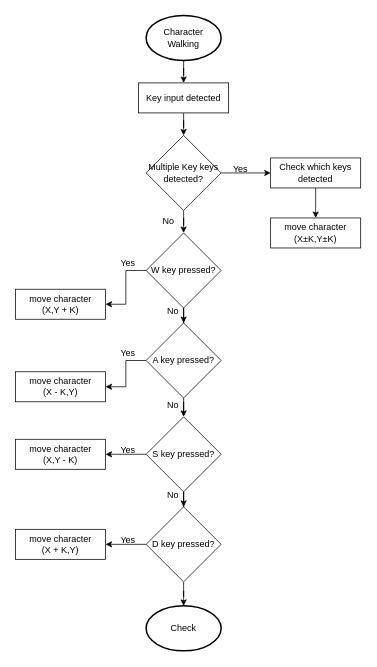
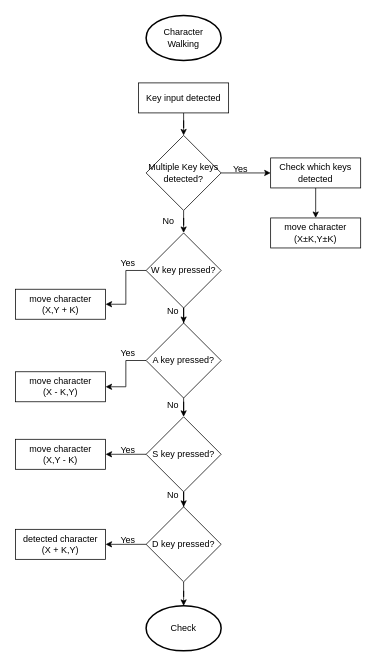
  <mxCell id="0" />
  <mxCell id="1" parent="0" />
- <mxCell id="2" value="" style="edgeStyle=orthogonalEdgeStyle;rounded=0;orthogonalLoop=1;jettySize=auto;html=1;" parent="1" source="3" target="5" edge="1"><mxGeometry relative="1" as="geometry" /></mxCell>
  <mxCell id="3" value="Character Walking" style="strokeWidth=2;html=1;shape=mxgraph.flowchart.start_1;whiteSpace=wrap;" parent="1" vertex="1"><mxGeometry x="194" y="20" width="100" height="60" as="geometry" /></mxCell>
  <mxCell id="4" value="" style="edgeStyle=orthogonalEdgeStyle;rounded=0;orthogonalLoop=1;jettySize=auto;html=1;" parent="1" source="5" target="28" edge="1"><mxGeometry relative="1" as="geometry" /></mxCell>
  <mxCell id="5" value="Key input detected" style="rounded=0;whiteSpace=wrap;html=1;" parent="1" vertex="1"><mxGeometry x="184" y="110" width="120" height="40" as="geometry" /></mxCell>
  <mxCell id="6" value="" style="edgeStyle=orthogonalEdgeStyle;rounded=0;orthogonalLoop=1;jettySize=auto;html=1;" parent="1" source="8" target="9" edge="1"><mxGeometry relative="1" as="geometry" /></mxCell>
  <mxCell id="7" value="" style="edgeStyle=orthogonalEdgeStyle;rounded=0;orthogonalLoop=1;jettySize=auto;html=1;" parent="1" source="8" target="13" edge="1"><mxGeometry relative="1" as="geometry" /></mxCell>
  <mxCell id="8" value="W key pressed?" style="rhombus;whiteSpace=wrap;html=1;" parent="1" vertex="1"><mxGeometry x="194" y="310" width="100" height="100" as="geometry" /></mxCell>
  <mxCell id="9" value="move character &lt;br&gt;(X,Y + K)" style="rounded=0;whiteSpace=wrap;html=1;" parent="1" vertex="1"><mxGeometry x="20" y="385" width="120" height="40" as="geometry" /></mxCell>
  <mxCell id="10" value="Yes" style="text;html=1;strokeColor=none;fillColor=none;align=center;verticalAlign=middle;whiteSpace=wrap;rounded=0;" parent="1" vertex="1"><mxGeometry x="140" y="335" width="60" height="30" as="geometry" /></mxCell>
  <mxCell id="11" value="" style="edgeStyle=orthogonalEdgeStyle;rounded=0;orthogonalLoop=1;jettySize=auto;html=1;" parent="1" source="13" target="14" edge="1"><mxGeometry relative="1" as="geometry" /></mxCell>
  <mxCell id="12" value="" style="edgeStyle=orthogonalEdgeStyle;rounded=0;orthogonalLoop=1;jettySize=auto;html=1;" parent="1" source="13" target="18" edge="1"><mxGeometry relative="1" as="geometry" /></mxCell>
  <mxCell id="13" value="A key pressed?" style="rhombus;whiteSpace=wrap;html=1;" parent="1" vertex="1"><mxGeometry x="194" y="430" width="100" height="100" as="geometry" /></mxCell>
  <mxCell id="14" value="move character &lt;br&gt;(X - K,Y)" style="rounded=0;whiteSpace=wrap;html=1;" parent="1" vertex="1"><mxGeometry x="20" y="495" width="120" height="40" as="geometry" /></mxCell>
  <mxCell id="15" value="Yes" style="text;html=1;strokeColor=none;fillColor=none;align=center;verticalAlign=middle;whiteSpace=wrap;rounded=0;" parent="1" vertex="1"><mxGeometry x="140" y="455" width="60" height="30" as="geometry" /></mxCell>
  <mxCell id="16" value="" style="edgeStyle=orthogonalEdgeStyle;rounded=0;orthogonalLoop=1;jettySize=auto;html=1;" parent="1" source="18" target="19" edge="1"><mxGeometry relative="1" as="geometry" /></mxCell>
  <mxCell id="17" value="" style="edgeStyle=orthogonalEdgeStyle;rounded=0;orthogonalLoop=1;jettySize=auto;html=1;" parent="1" source="18" target="23" edge="1"><mxGeometry relative="1" as="geometry" /></mxCell>
  <mxCell id="18" value="S key pressed?" style="rhombus;whiteSpace=wrap;html=1;" parent="1" vertex="1"><mxGeometry x="194" y="555" width="100" height="100" as="geometry" /></mxCell>
  <mxCell id="19" value="move character &lt;br&gt;(X,Y - K)" style="rounded=0;whiteSpace=wrap;html=1;" parent="1" vertex="1"><mxGeometry x="20" y="585" width="120" height="40" as="geometry" /></mxCell>
  <mxCell id="20" value="Yes" style="text;html=1;strokeColor=none;fillColor=none;align=center;verticalAlign=middle;whiteSpace=wrap;rounded=0;" parent="1" vertex="1"><mxGeometry x="140" y="585" width="60" height="30" as="geometry" /></mxCell>
  <mxCell id="21" value="" style="edgeStyle=orthogonalEdgeStyle;rounded=0;orthogonalLoop=1;jettySize=auto;html=1;" parent="1" source="23" target="24" edge="1"><mxGeometry relative="1" as="geometry" /></mxCell>
  <mxCell id="22" value="" style="edgeStyle=orthogonalEdgeStyle;rounded=0;orthogonalLoop=1;jettySize=auto;html=1;" edge="1" parent="1" source="23" target="37"><mxGeometry relative="1" as="geometry" /></mxCell>
  <mxCell id="23" value="D key pressed?" style="rhombus;whiteSpace=wrap;html=1;" parent="1" vertex="1"><mxGeometry x="194" y="675" width="100" height="100" as="geometry" /></mxCell>
- <mxCell id="24" value="move character &lt;br&gt;(X + K,Y)" style="rounded=0;whiteSpace=wrap;html=1;" parent="1" vertex="1"><mxGeometry x="20" y="705" width="120" height="40" as="geometry" /></mxCell>
+ <mxCell id="24" value="detected character &lt;br&gt;(X + K,Y)" style="rounded=0;whiteSpace=wrap;html=1;" parent="1" vertex="1"><mxGeometry x="20" y="705" width="120" height="40" as="geometry" /></mxCell>
  <mxCell id="25" value="Yes" style="text;html=1;strokeColor=none;fillColor=none;align=center;verticalAlign=middle;whiteSpace=wrap;rounded=0;" parent="1" vertex="1"><mxGeometry x="140" y="705" width="60" height="30" as="geometry" /></mxCell>
  <mxCell id="26" value="" style="edgeStyle=orthogonalEdgeStyle;rounded=0;orthogonalLoop=1;jettySize=auto;html=1;" parent="1" source="28" target="8" edge="1"><mxGeometry relative="1" as="geometry" /></mxCell>
  <mxCell id="27" value="" style="edgeStyle=orthogonalEdgeStyle;rounded=0;orthogonalLoop=1;jettySize=auto;html=1;" parent="1" source="28" target="34" edge="1"><mxGeometry relative="1" as="geometry" /></mxCell>
  <mxCell id="28" value="Multiple Key keys detected?" style="rhombus;whiteSpace=wrap;html=1;" parent="1" vertex="1"><mxGeometry x="194" y="180" width="100" height="100" as="geometry" /></mxCell>
  <mxCell id="29" value="No" style="text;html=1;strokeColor=none;fillColor=none;align=center;verticalAlign=middle;whiteSpace=wrap;rounded=0;" parent="1" vertex="1"><mxGeometry x="194" y="280" width="60" height="30" as="geometry" /></mxCell>
  <mxCell id="30" value="No" style="text;html=1;strokeColor=none;fillColor=none;align=center;verticalAlign=middle;whiteSpace=wrap;rounded=0;" parent="1" vertex="1"><mxGeometry x="200" y="400" width="60" height="30" as="geometry" /></mxCell>
  <mxCell id="31" value="No" style="text;html=1;strokeColor=none;fillColor=none;align=center;verticalAlign=middle;whiteSpace=wrap;rounded=0;" parent="1" vertex="1"><mxGeometry x="200" y="525" width="60" height="30" as="geometry" /></mxCell>
  <mxCell id="32" value="No" style="text;html=1;strokeColor=none;fillColor=none;align=center;verticalAlign=middle;whiteSpace=wrap;rounded=0;" parent="1" vertex="1"><mxGeometry x="200" y="645" width="60" height="30" as="geometry" /></mxCell>
  <mxCell id="33" value="" style="edgeStyle=orthogonalEdgeStyle;rounded=0;orthogonalLoop=1;jettySize=auto;html=1;" parent="1" source="34" target="36" edge="1"><mxGeometry relative="1" as="geometry" /></mxCell>
  <mxCell id="34" value="Check which keys detected" style="rounded=0;whiteSpace=wrap;html=1;" parent="1" vertex="1"><mxGeometry x="360" y="210" width="120" height="40" as="geometry" /></mxCell>
  <mxCell id="35" value="Yes" style="text;html=1;strokeColor=none;fillColor=none;align=center;verticalAlign=middle;whiteSpace=wrap;rounded=0;" parent="1" vertex="1"><mxGeometry x="290" y="210" width="60" height="30" as="geometry" /></mxCell>
  <mxCell id="36" value="move character &lt;br&gt;(X±K,Y±K)" style="rounded=0;whiteSpace=wrap;html=1;" parent="1" vertex="1"><mxGeometry x="360" y="290" width="120" height="40" as="geometry" /></mxCell>
  <mxCell id="37" value="Check" style="strokeWidth=2;html=1;shape=mxgraph.flowchart.start_1;whiteSpace=wrap;" vertex="1" parent="1"><mxGeometry x="194" y="807" width="100" height="60" as="geometry" /></mxCell>
